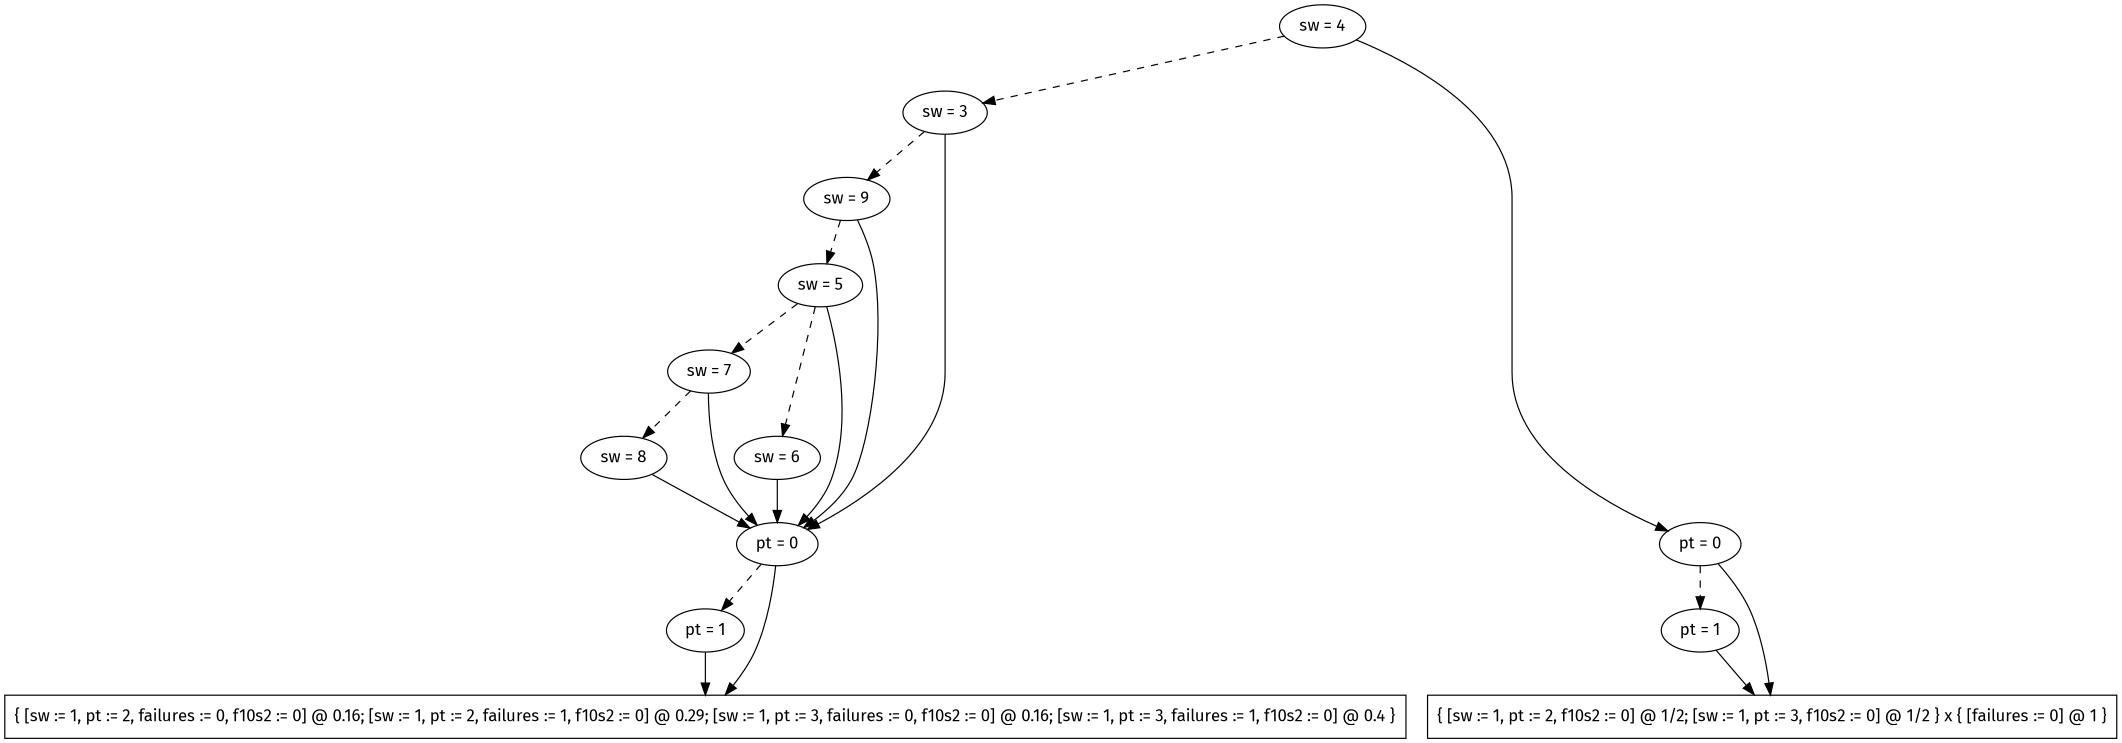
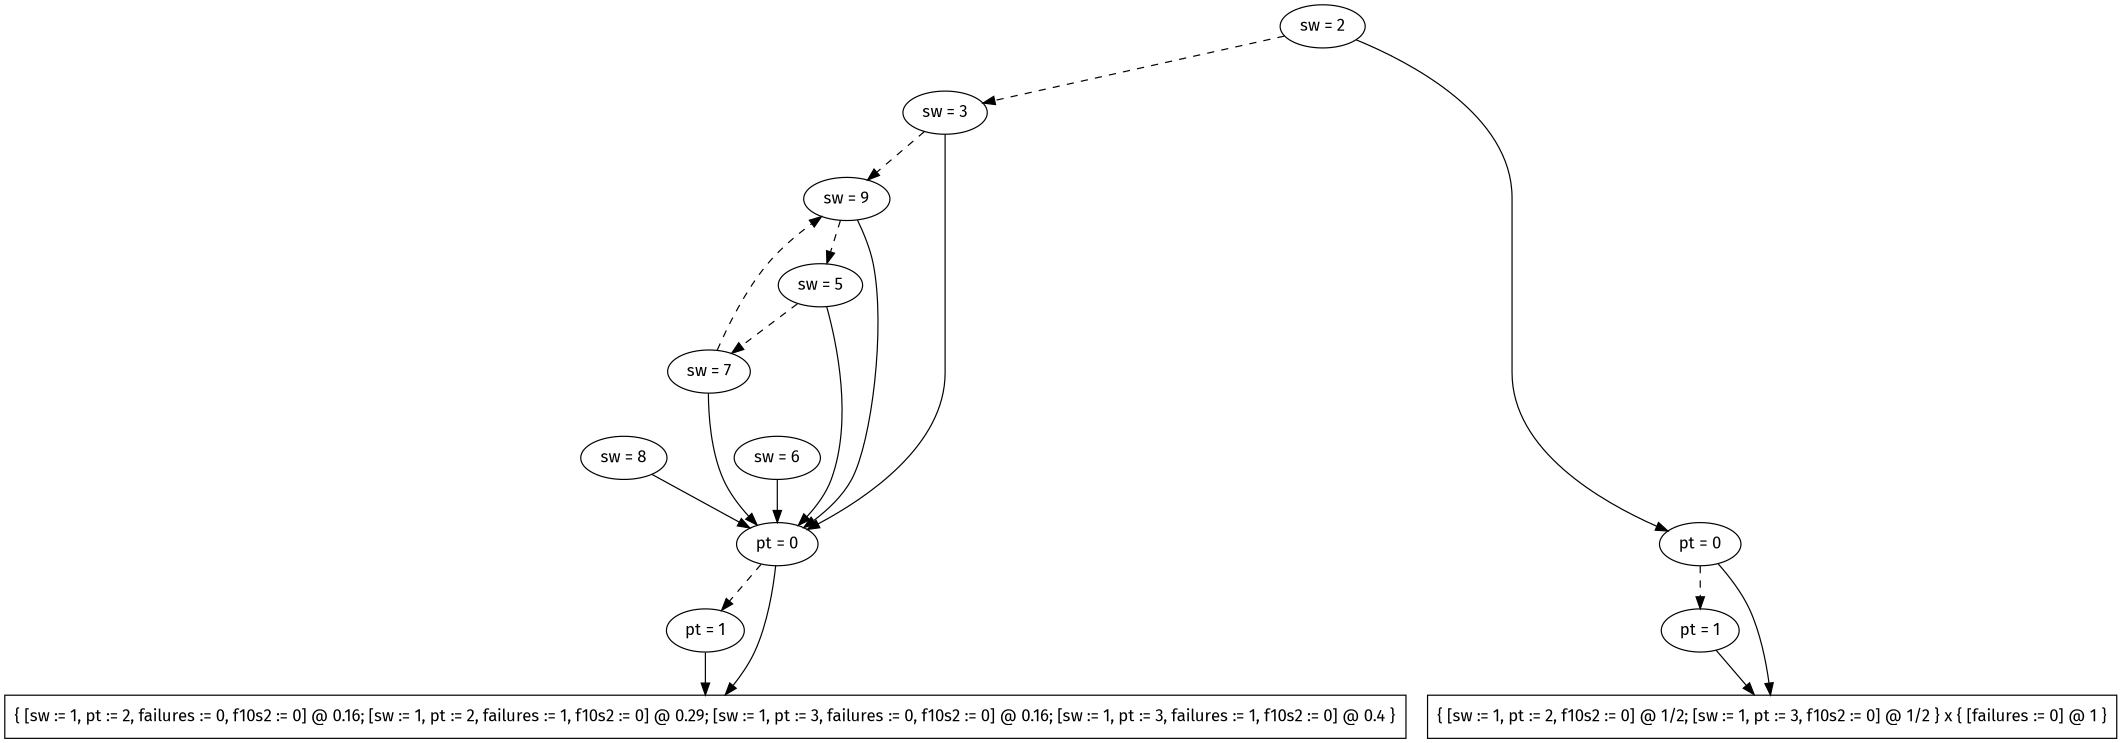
  digraph {
    fontname="Fira Sans"
    node [fontname="Fira Sans"]
    edge [fontname="Fira Sans"]
    n1 [label="sw = 9"]
    n2 [label="sw = 7"]
    n3 [label="pt = 1"]
    n4 [label="pt = 1"]
    n5 [label="sw = 5"]
    n6 [label="sw = 3"]
-   n7 [label="sw = 4"]
+   n7 [label="sw = 2"]
    n8 [label="sw = 8"]
    n9 [label="sw = 6"]
    n10 [label="pt = 0"]
    n11 [label="pt = 0"]
    n12 [label="{ [sw := 1, pt := 2, f10s2 := 0] @ 1/2; [sw := 1, pt := 3, f10s2 := 0] @ 1/2 } x { [failures := 0] @ 1 }" shape=box]
    n13 [label="{ [sw := 1, pt := 2, failures := 0, f10s2 := 0] @ 0.16; [sw := 1, pt := 2, failures := 1, f10s2 := 0] @ 0.29; [sw := 1, pt := 3, failures := 0, f10s2 := 0] @ 0.16; [sw := 1, pt := 3, failures := 1, f10s2 := 0] @ 0.4 }" shape=box]
    subgraph sub_1 {
      rank=same
      n1
    }
    subgraph sub_2 {
      rank=same
      n2
    }
    subgraph sub_3 {
      rank=same
      n3
      n4
    }
    subgraph sub_4 {
      rank=same
      n5
    }
    subgraph sub_5 {
      rank=same
      n6
    }
    subgraph sub_6 {
      rank=same
      n7
    }
    subgraph sub_7 {
      rank=same
      n8
    }
    subgraph sub_8 {
      rank=same
      n9
    }
    subgraph sub_9 {
      rank=same
      n10
      n11
    }
    n1 -> n5 [style=dashed]
    n1 -> n11
-   n2 -> n8 [style=dashed]
+   n2 -> n1 [style=dashed]
    n2 -> n11
    n3 -> n12
    n4 -> n13
    n5 -> n2 [style=dashed]
-   n5 -> n9 [style=dashed]
    n5 -> n11
    n6 -> n1 [style=dashed]
    n6 -> n11
    n7 -> n6 [style=dashed]
    n7 -> n10
    n8 -> n11
    n9 -> n11
    n10 -> n3 [style=dashed]
    n10 -> n12
    n11 -> n4 [style=dashed]
    n11 -> n13
  }
